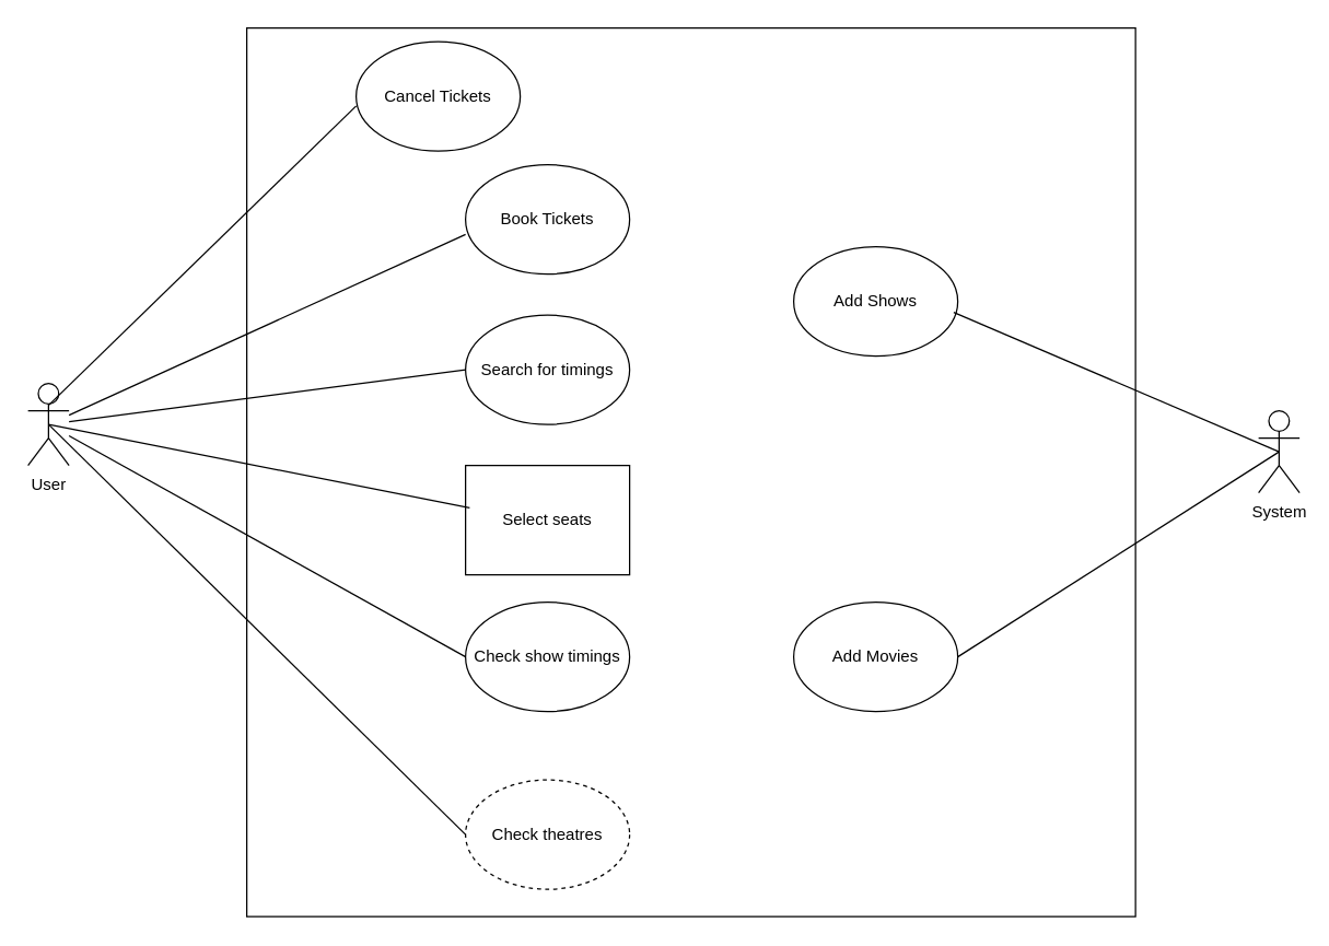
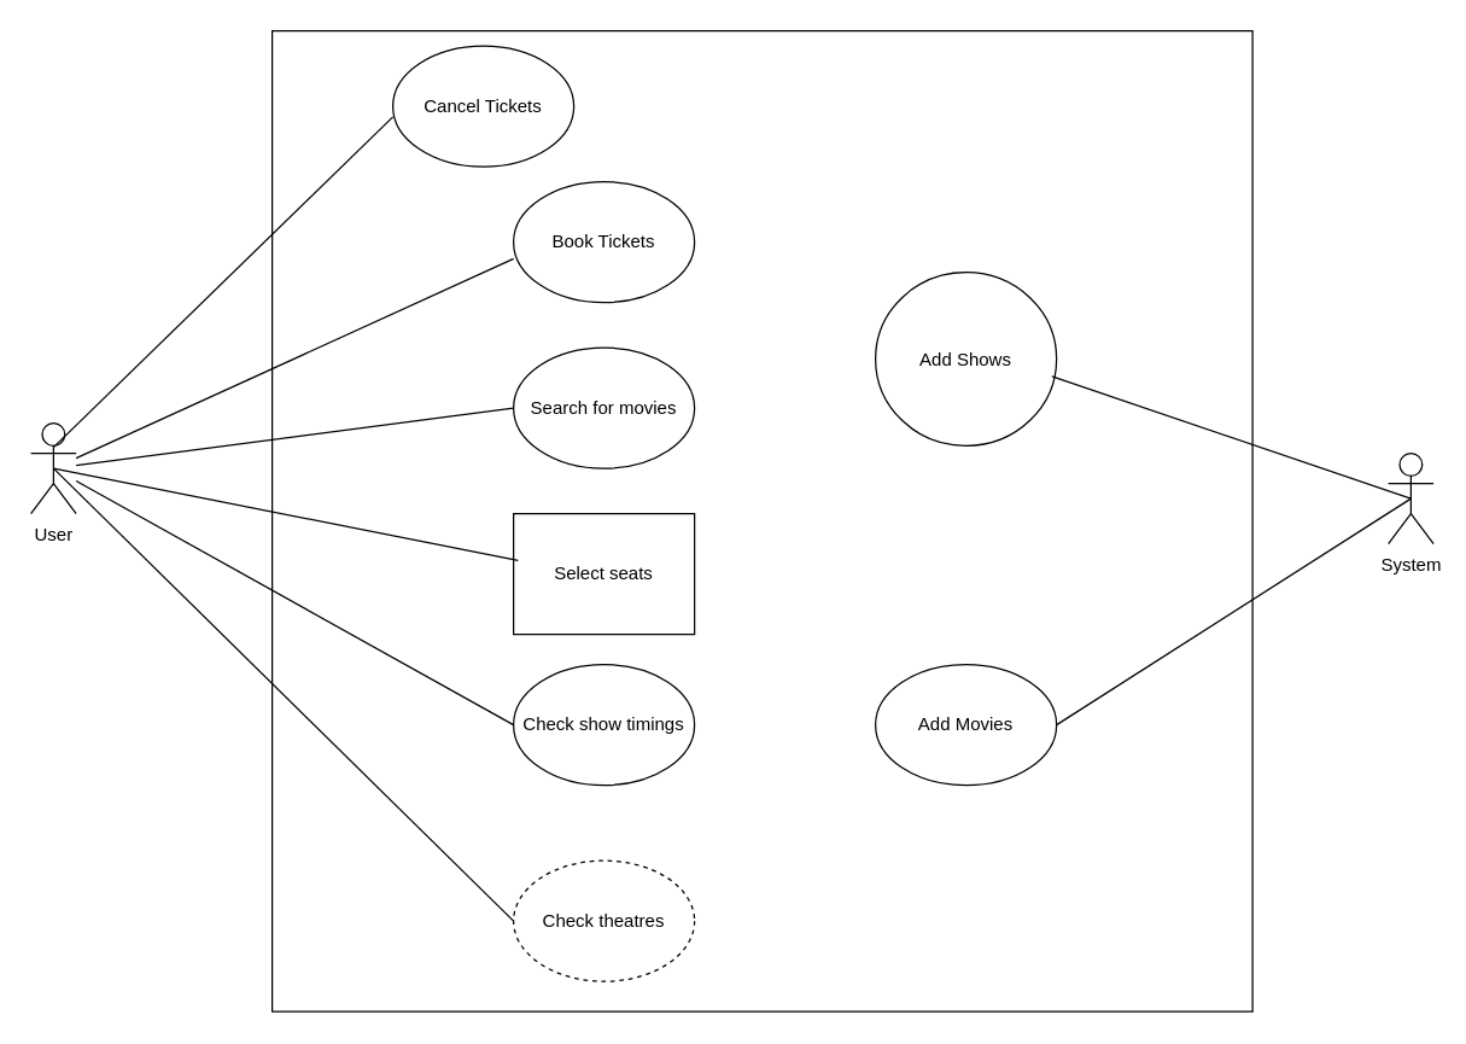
  <mxCell id="0" />
  <mxCell id="1" parent="0" />
  <mxCell id="2" value="" style="whiteSpace=wrap;html=1;aspect=fixed;fillColor=none;" vertex="1" parent="1"><mxGeometry x="180" y="20" width="650" height="650" as="geometry" /></mxCell>
  <mxCell id="3" value="User&lt;br&gt;" style="shape=umlActor;verticalLabelPosition=bottom;verticalAlign=top;html=1;outlineConnect=0;" vertex="1" parent="1"><mxGeometry x="20" y="280" width="30" height="60" as="geometry" /></mxCell>
  <mxCell id="4" value="Book Tickets" style="ellipse;whiteSpace=wrap;html=1;" vertex="1" parent="1"><mxGeometry x="340" y="120" width="120" height="80" as="geometry" /></mxCell>
- <mxCell id="5" value="Search for timings" style="ellipse;whiteSpace=wrap;html=1;" vertex="1" parent="1"><mxGeometry x="340" y="230" width="120" height="80" as="geometry" /></mxCell>
+ <mxCell id="5" value="Search for movies" style="ellipse;whiteSpace=wrap;html=1;" vertex="1" parent="1"><mxGeometry x="340" y="230" width="120" height="80" as="geometry" /></mxCell>
  <mxCell id="6" value="Select seats" style="whiteSpace=wrap;html=1;rounded=0;" vertex="1" parent="1"><mxGeometry x="340" y="340" width="120" height="80" as="geometry" /></mxCell>
  <mxCell id="7" value="Check show timings&lt;br&gt;" style="ellipse;whiteSpace=wrap;html=1;" vertex="1" parent="1"><mxGeometry x="340" y="440" width="120" height="80" as="geometry" /></mxCell>
  <mxCell id="8" value="System&lt;br&gt;" style="shape=umlActor;verticalLabelPosition=bottom;verticalAlign=top;html=1;outlineConnect=0;" vertex="1" parent="1"><mxGeometry x="920" y="300" width="30" height="60" as="geometry" /></mxCell>
  <mxCell id="9" value="Check theatres" style="ellipse;whiteSpace=wrap;html=1;dashed=1;" vertex="1" parent="1"><mxGeometry x="340" y="570" width="120" height="80" as="geometry" /></mxCell>
  <mxCell id="10" value="" style="endArrow=none;html=1;rounded=0;exitX=0.5;exitY=0.5;exitDx=0;exitDy=0;exitPerimeter=0;entryX=0.025;entryY=0.388;entryDx=0;entryDy=0;entryPerimeter=0;" edge="1" parent="1" source="3" target="6"><mxGeometry width="50" height="50" relative="1" as="geometry"><mxPoint x="410" y="400" as="sourcePoint" /><mxPoint x="460" y="350" as="targetPoint" /></mxGeometry></mxCell>
  <mxCell id="11" value="" style="endArrow=none;html=1;rounded=0;entryX=0;entryY=0.5;entryDx=0;entryDy=0;" edge="1" parent="1" source="3" target="5"><mxGeometry width="50" height="50" relative="1" as="geometry"><mxPoint x="110" y="310" as="sourcePoint" /><mxPoint x="170" y="270" as="targetPoint" /><Array as="points" /></mxGeometry></mxCell>
  <mxCell id="12" value="" style="endArrow=none;html=1;rounded=0;entryX=0;entryY=0.5;entryDx=0;entryDy=0;" edge="1" parent="1" source="3" target="7"><mxGeometry width="50" height="50" relative="1" as="geometry"><mxPoint x="110" y="310.002" as="sourcePoint" /><mxPoint x="330.08" y="468.93" as="targetPoint" /></mxGeometry></mxCell>
  <mxCell id="13" value="" style="endArrow=none;html=1;rounded=0;entryX=0;entryY=0.638;entryDx=0;entryDy=0;entryPerimeter=0;" edge="1" parent="1" source="3" target="4"><mxGeometry width="50" height="50" relative="1" as="geometry"><mxPoint x="110" y="310" as="sourcePoint" /><mxPoint x="180" y="210" as="targetPoint" /></mxGeometry></mxCell>
  <mxCell id="14" value="" style="endArrow=none;html=1;rounded=0;exitX=0.5;exitY=0.5;exitDx=0;exitDy=0;exitPerimeter=0;entryX=0;entryY=0.5;entryDx=0;entryDy=0;" edge="1" parent="1" source="3" target="9"><mxGeometry width="50" height="50" relative="1" as="geometry"><mxPoint x="260" y="570" as="sourcePoint" /><mxPoint x="160" y="480" as="targetPoint" /></mxGeometry></mxCell>
- <mxCell id="15" value="Add Shows" style="ellipse;whiteSpace=wrap;html=1;" vertex="1" parent="1"><mxGeometry x="580" y="180" width="120" height="80" as="geometry" /></mxCell>
+ <mxCell id="15" value="Add Shows" style="ellipse;whiteSpace=wrap;html=1;" vertex="1" parent="1"><mxGeometry x="580" y="180" width="120" height="115" as="geometry" /></mxCell>
  <mxCell id="16" value="Add Movies" style="ellipse;whiteSpace=wrap;html=1;" vertex="1" parent="1"><mxGeometry x="580" y="440" width="120" height="80" as="geometry" /></mxCell>
  <mxCell id="17" value="" style="endArrow=none;html=1;rounded=0;exitX=0.975;exitY=0.6;exitDx=0;exitDy=0;exitPerimeter=0;entryX=0.5;entryY=0.5;entryDx=0;entryDy=0;entryPerimeter=0;" edge="1" parent="1" source="15" target="8"><mxGeometry width="50" height="50" relative="1" as="geometry"><mxPoint x="800" y="370" as="sourcePoint" /><mxPoint x="900" y="320" as="targetPoint" /></mxGeometry></mxCell>
  <mxCell id="18" value="" style="endArrow=none;html=1;rounded=0;exitX=1;exitY=0.5;exitDx=0;exitDy=0;entryX=0.5;entryY=0.5;entryDx=0;entryDy=0;entryPerimeter=0;" edge="1" parent="1" source="16" target="8"><mxGeometry width="50" height="50" relative="1" as="geometry"><mxPoint x="800" y="380" as="sourcePoint" /><mxPoint x="850" y="330" as="targetPoint" /></mxGeometry></mxCell>
  <mxCell id="19" value="Cancel Tickets" style="ellipse;whiteSpace=wrap;html=1;" vertex="1" parent="1"><mxGeometry x="260" y="30" width="120" height="80" as="geometry" /></mxCell>
  <mxCell id="20" value="" style="endArrow=none;html=1;rounded=0;entryX=0;entryY=0.588;entryDx=0;entryDy=0;entryPerimeter=0;exitX=0.5;exitY=0.267;exitDx=0;exitDy=0;exitPerimeter=0;" edge="1" parent="1" source="3" target="19"><mxGeometry width="50" height="50" relative="1" as="geometry"><mxPoint x="110" y="290" as="sourcePoint" /><mxPoint x="160" y="240" as="targetPoint" /></mxGeometry></mxCell>
